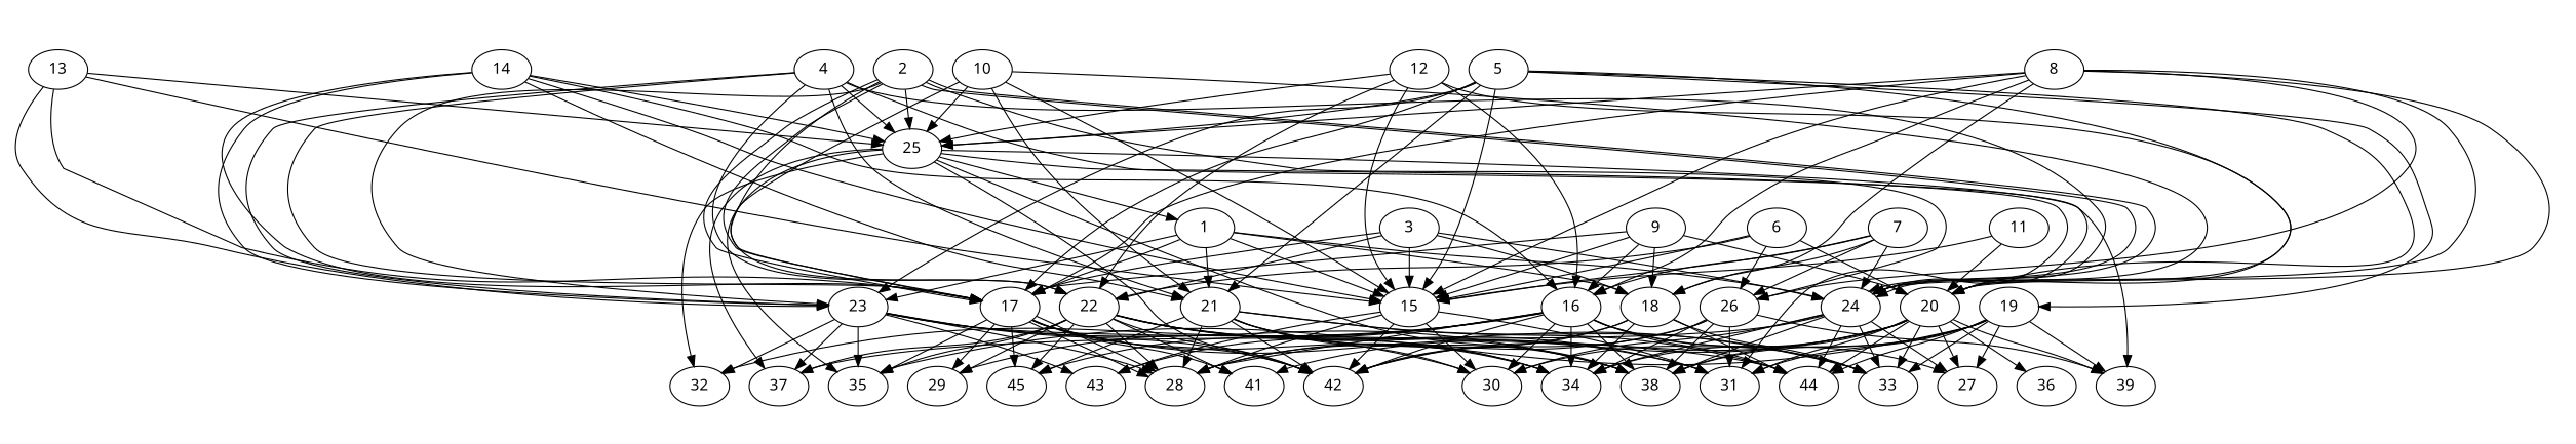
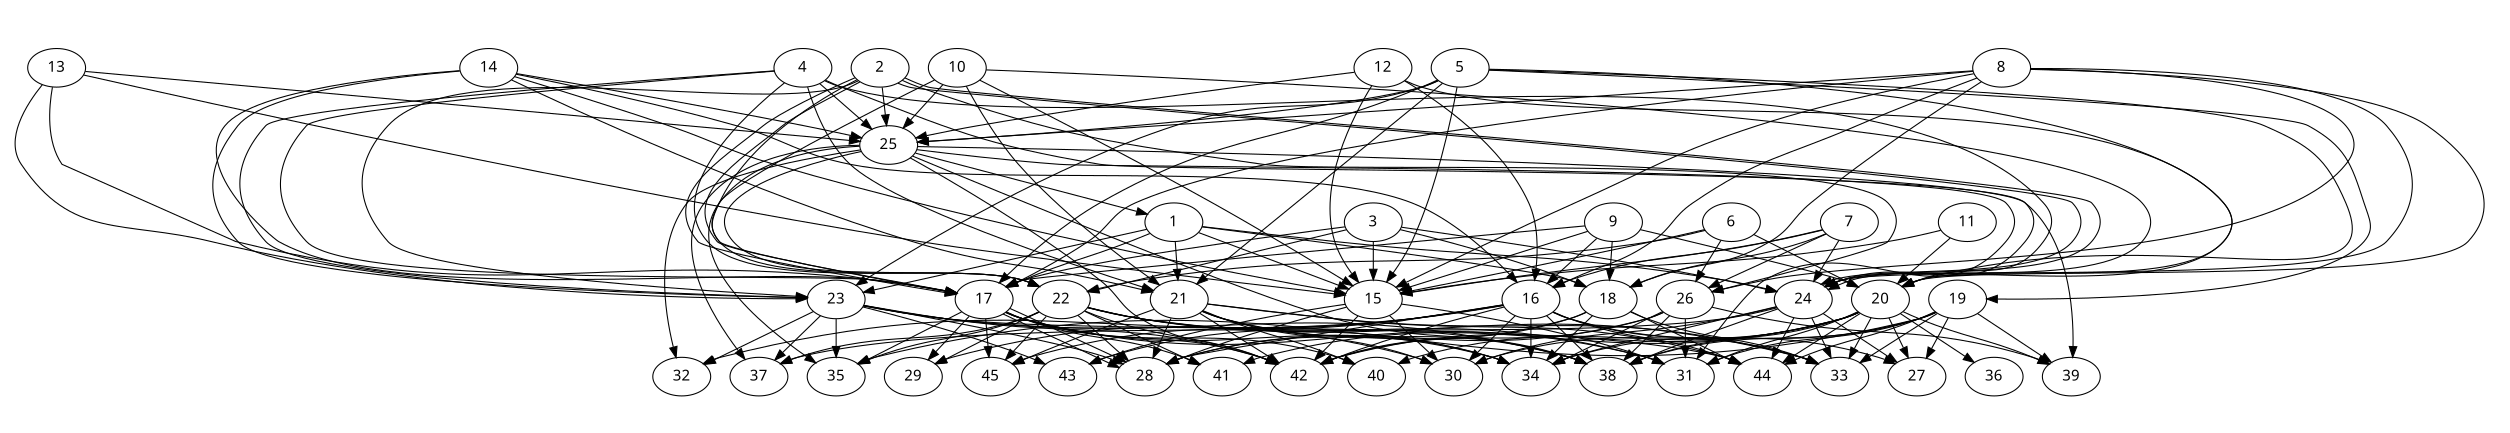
  digraph {
    fontname="Noto Sans"
    node [alpha=0.02 fontname="Noto Sans"]
    edge [fontname="Noto Sans"]
    1 [expect_size=40058880]
    15 [alpha=0.12 expect_size=41780224]
    17 [alpha=0.14 expect_size=41304064]
    18 [alpha=0.15 expect_size=15759360]
    21 [alpha=0.17 expect_size=21634048]
    23 [alpha=0.05 expect_size=16475136]
    24 [alpha=0.19 expect_size=46304256]
    28 [alpha=0.00 expect_size=39111680]
    30 [alpha=0.16 expect_size=32468992]
    31 [alpha=0.11 expect_size=13707264]
    42 [alpha=0.11 expect_size=23588864]
    43 [alpha=0.00 expect_size=46884864]
    29 [alpha=0.03 expect_size=28312576]
    34 [alpha=0.05 expect_size=44262400]
    35 [alpha=0.17 expect_size=42050560]
+   40 [alpha=0.09 expect_size=8950784]
    41 [alpha=0.06 expect_size=45593600]
    45 [alpha=0.14 expect_size=27386880]
    33 [alpha=0.07 expect_size=31306752]
    44 [alpha=0.07 expect_size=16689152]
    38 [alpha=0.06 expect_size=48684032]
    32 [alpha=0.10 expect_size=6843392]
    37 [expect_size=24520704]
    27 [alpha=0.10 expect_size=6643712]
    25 [alpha=0.01 expect_size=6070272]
    39 [alpha=0.19 expect_size=49305600]
    2 [alpha=0.14 expect_size=24672256]
    22 [alpha=0.10 expect_size=23689216]
    26 [alpha=0.12 expect_size=34314240]
    3 [expect_size=9591808]
    4 [alpha=0.15 expect_size=48770048]
    20 [alpha=0.12 expect_size=45000704]
    36 [expect_size=44478464]
    5 [alpha=0.16 expect_size=25049088]
    19 [expect_size=26375168]
    6 [alpha=0.04 expect_size=25404416]
    7 [alpha=0.09 expect_size=24561664]
    16 [alpha=0.08 expect_size=32698368]
    8 [alpha=0.04 expect_size=31951872]
    9 [alpha=0.08 expect_size=34994176]
    10 [alpha=0.10 expect_size=28845056]
    11 [alpha=0.01 expect_size=11154432]
    12 [alpha=0.17 expect_size=14818304]
    13 [alpha=0.13 expect_size=48008192]
    14 [alpha=0.03 expect_size=5256192]
    1 -> 15
    1 -> 17
    1 -> 18
    1 -> 21
    1 -> 23
    1 -> 24
    15 -> 28
    15 -> 30
    15 -> 31
    15 -> 42
    15 -> 43
    17 -> 28
    17 -> 28
    17 -> 31
    17 -> 42
    17 -> 29
    17 -> 34
    17 -> 35
+   17 -> 40
    17 -> 41
    17 -> 45
    18 -> 28
    18 -> 42
    18 -> 34
    18 -> 33
    18 -> 44
    21 -> 28
    21 -> 30
    21 -> 42
    21 -> 34
+   21 -> 40
    21 -> 45
    21 -> 33
    21 -> 44
    21 -> 38
    23 -> 28
    23 -> 30
    23 -> 42
    23 -> 43
    23 -> 35
    23 -> 44
    23 -> 38
    23 -> 32
    23 -> 37
    24 -> 30
    24 -> 34
    24 -> 33
    24 -> 44
    24 -> 38
    24 -> 37
    24 -> 27
    25 -> 1
    25 -> 31
    25 -> 42
    25 -> 35
    25 -> 38
    25 -> 32
    25 -> 37
    25 -> 39
    2 -> 17
    2 -> 17
    2 -> 23
    2 -> 24
    2 -> 24
    2 -> 25
    2 -> 22
    2 -> 26
    22 -> 28
    22 -> 31
    22 -> 42
    22 -> 29
    22 -> 34
    22 -> 35
    22 -> 41
    22 -> 45
    22 -> 33
    22 -> 38
    22 -> 37
    26 -> 28
    26 -> 31
    26 -> 42
    26 -> 34
    26 -> 38
    26 -> 39
    3 -> 15
    3 -> 17
    3 -> 18
    3 -> 24
    3 -> 22
    4 -> 17
    4 -> 21
    4 -> 23
    4 -> 24
    4 -> 25
    4 -> 22
    4 -> 20
    20 -> 30
    20 -> 31
    20 -> 42
+   20 -> 40
    20 -> 41
    20 -> 33
    20 -> 44
    20 -> 38
    20 -> 27
    20 -> 39
    20 -> 36
    5 -> 15
    5 -> 17
    5 -> 21
    5 -> 23
    5 -> 24
    5 -> 25
    5 -> 20
    5 -> 19
    19 -> 31
    19 -> 34
    19 -> 35
    19 -> 33
    19 -> 44
    19 -> 38
    19 -> 27
    19 -> 39
    6 -> 15
    6 -> 22
    6 -> 26
    6 -> 20
    7 -> 15
    7 -> 18
    7 -> 24
    7 -> 26
    7 -> 16
    16 -> 28
    16 -> 30
    16 -> 42
    16 -> 43
    16 -> 29
    16 -> 34
    16 -> 45
    16 -> 33
    16 -> 44
    16 -> 38
    16 -> 32
    16 -> 27
    8 -> 15
    8 -> 17
    8 -> 18
    8 -> 24
    8 -> 25
    8 -> 26
    8 -> 20
    8 -> 16
    9 -> 15
    9 -> 17
    9 -> 18
    9 -> 20
    9 -> 16
    10 -> 15
    10 -> 17
    10 -> 21
    10 -> 24
    10 -> 25
    11 -> 15
    11 -> 20
    12 -> 15
    12 -> 25
-   12 -> 22
+   25 -> 22
    12 -> 20
    12 -> 16
    13 -> 15
    13 -> 17
    13 -> 23
    13 -> 25
    14 -> 15
    14 -> 17
    14 -> 21
    14 -> 23
    14 -> 25
    14 -> 16
  }
